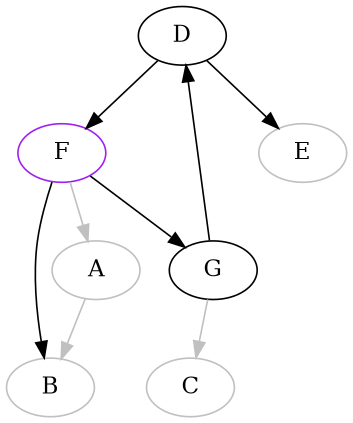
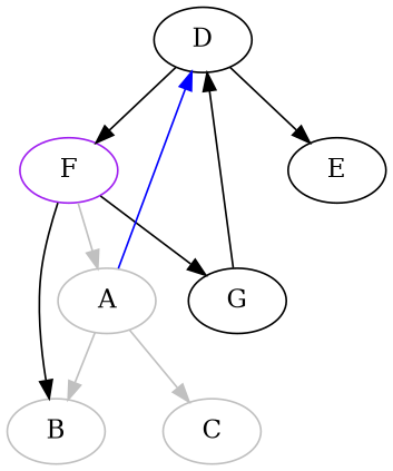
  digraph {
    n1 [label=D]
    n2 [color=purple label=F]
-   n3 [label=E color=gray]
+   n3 [label=E]
    n4 [color=gray label=A]
    n5 [label=G]
    n6 [color=gray label=B]
    n7 [color=gray label=C]
    n1 -> n2
    n1 -> n3
    n2 -> n4 [color=gray]
    n2 -> n5
    n2 -> n6
+   n4 -> n1 [color=blue]
    n4 -> n6 [color=gray]
-   n5 -> n7 [color=gray]
+   n4 -> n7 [color=gray]
    n5 -> n1
  }
